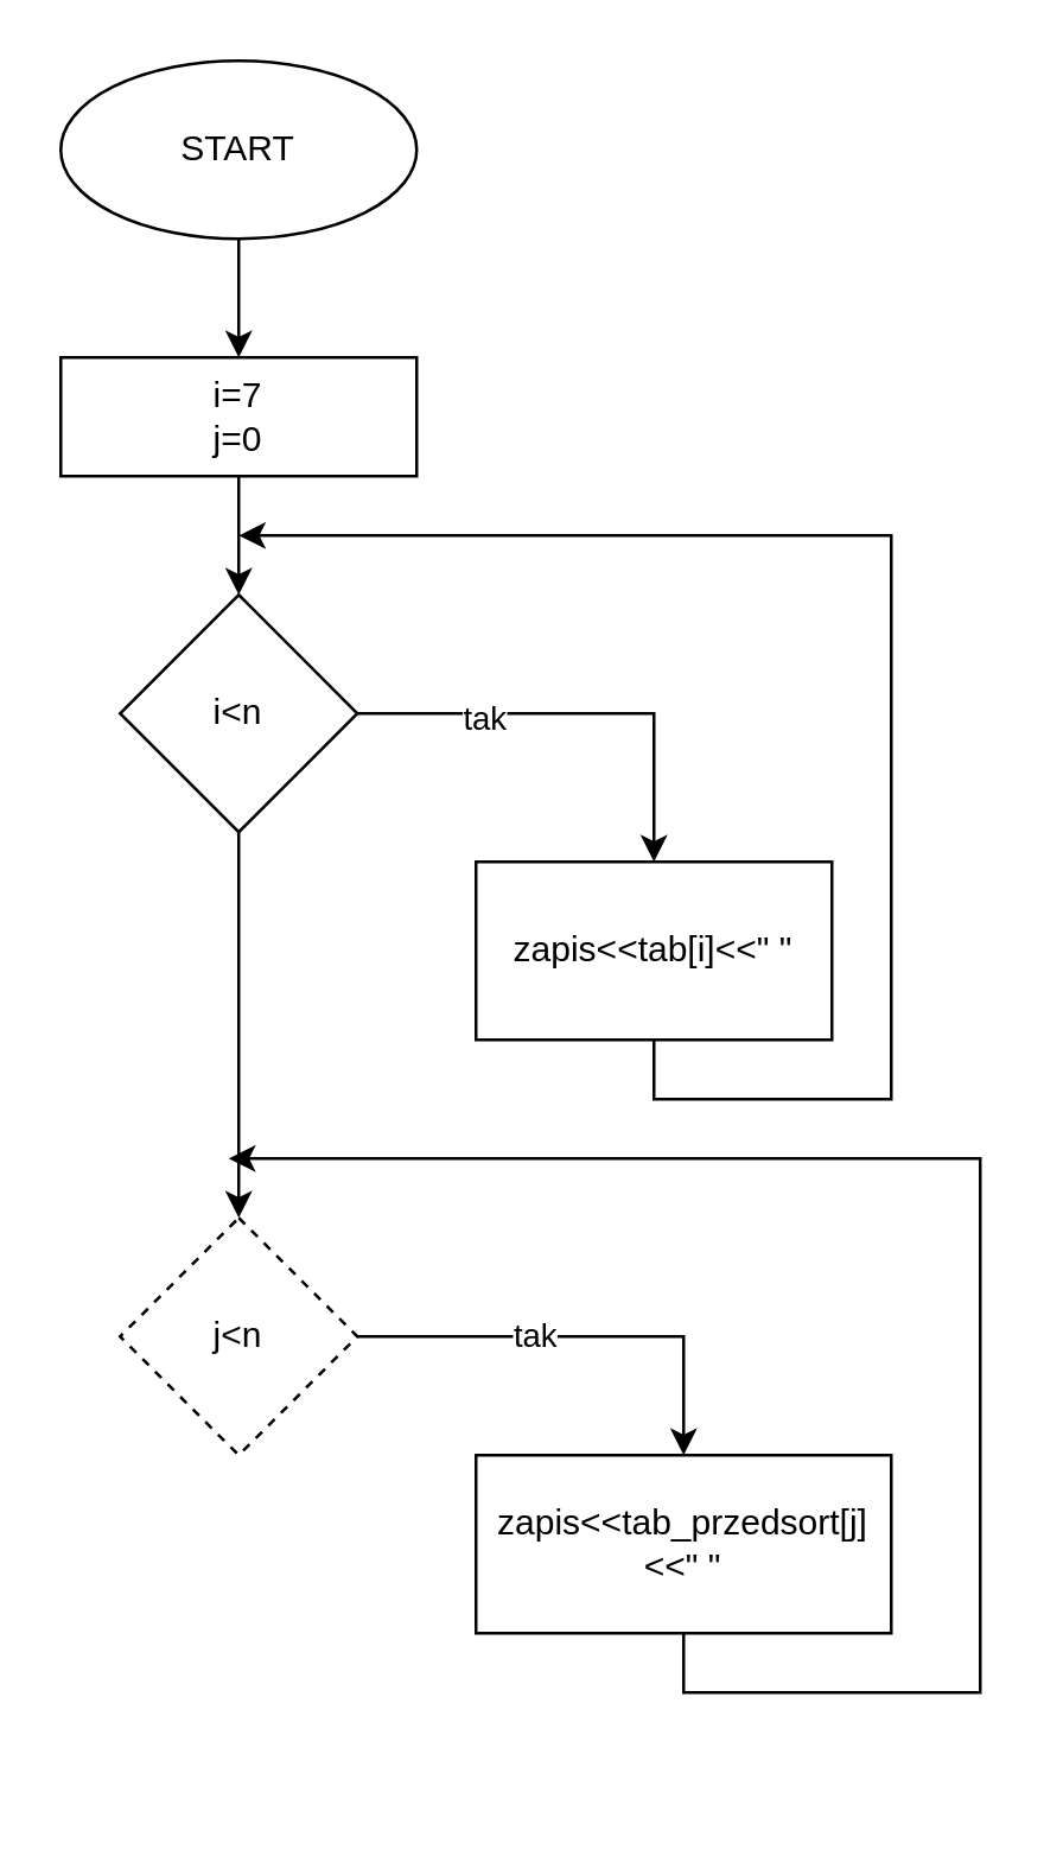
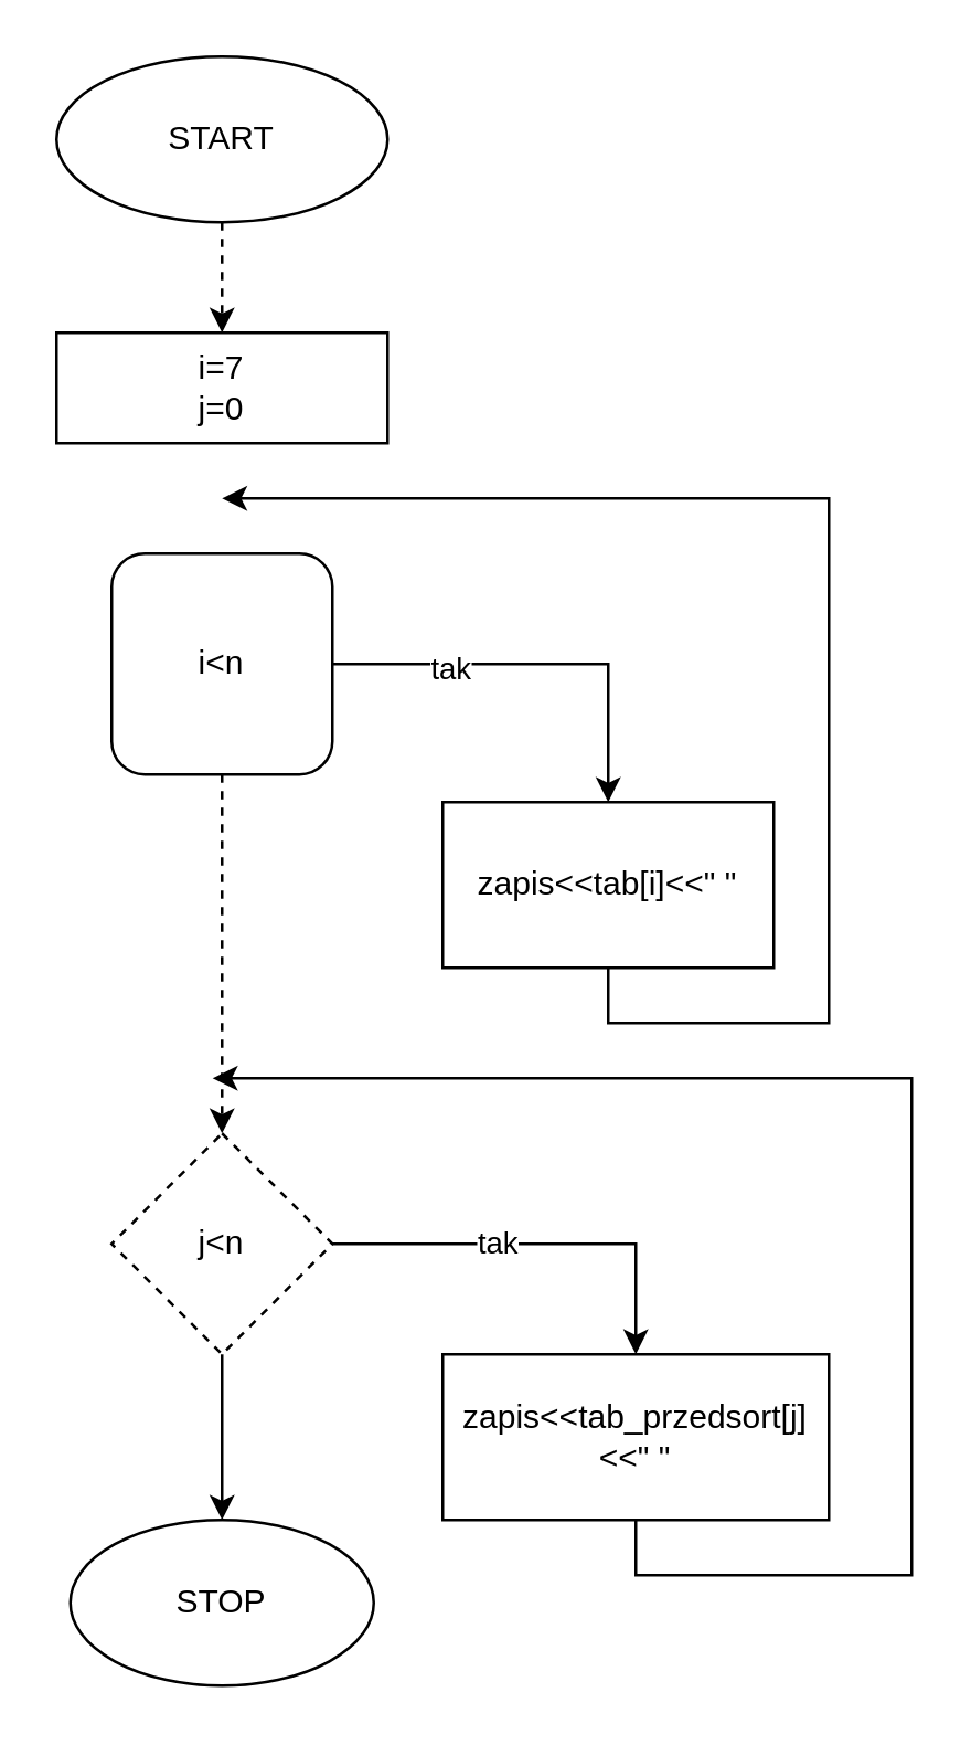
  <mxCell id="0" />
  <mxCell id="1" parent="0" />
- <mxCell id="2" value="" style="edgeStyle=orthogonalEdgeStyle;rounded=0;orthogonalLoop=1;jettySize=auto;html=1;" edge="1" parent="1" source="3" target="5"><mxGeometry relative="1" as="geometry" /></mxCell>
+ <mxCell id="2" value="" style="edgeStyle=orthogonalEdgeStyle;rounded=0;orthogonalLoop=1;jettySize=auto;html=1;dashed=1;" edge="1" parent="1" source="3" target="5"><mxGeometry relative="1" as="geometry" /></mxCell>
  <mxCell id="3" value="START" style="ellipse;whiteSpace=wrap;html=1;" vertex="1" parent="1"><mxGeometry x="20" y="20" width="120" height="60" as="geometry" /></mxCell>
- <mxCell id="4" value="" style="edgeStyle=orthogonalEdgeStyle;rounded=0;orthogonalLoop=1;jettySize=auto;html=1;" edge="1" parent="1" source="5" target="9"><mxGeometry relative="1" as="geometry" /></mxCell>
  <mxCell id="5" value="i=7&lt;br&gt;j=0" style="whiteSpace=wrap;html=1;" vertex="1" parent="1"><mxGeometry x="20" y="120" width="120" height="40" as="geometry" /></mxCell>
  <mxCell id="6" value="" style="edgeStyle=orthogonalEdgeStyle;rounded=0;orthogonalLoop=1;jettySize=auto;html=1;" edge="1" parent="1" source="9" target="11"><mxGeometry relative="1" as="geometry" /></mxCell>
  <mxCell id="7" value="tak" style="edgeLabel;html=1;align=center;verticalAlign=middle;resizable=0;points=[];" vertex="1" connectable="0" parent="6"><mxGeometry x="-0.436" y="-1" relative="1" as="geometry"><mxPoint as="offset" /></mxGeometry></mxCell>
- <mxCell id="8" value="" style="edgeStyle=orthogonalEdgeStyle;rounded=0;orthogonalLoop=1;jettySize=auto;html=1;" edge="1" parent="1" source="9" target="14"><mxGeometry relative="1" as="geometry" /></mxCell>
- <mxCell id="9" value="i&amp;lt;n" style="rhombus;whiteSpace=wrap;html=1;" vertex="1" parent="1"><mxGeometry x="40" y="200" width="80" height="80" as="geometry" /></mxCell>
+ <mxCell id="8" value="" style="edgeStyle=orthogonalEdgeStyle;rounded=0;orthogonalLoop=1;jettySize=auto;html=1;dashed=1;" edge="1" parent="1" source="9" target="14"><mxGeometry relative="1" as="geometry" /></mxCell>
+ <mxCell id="9" value="i&amp;lt;n" style="whiteSpace=wrap;html=1;rounded=1;" vertex="1" parent="1"><mxGeometry x="40" y="200" width="80" height="80" as="geometry" /></mxCell>
  <mxCell id="10" style="edgeStyle=orthogonalEdgeStyle;rounded=0;orthogonalLoop=1;jettySize=auto;html=1;" edge="1" parent="1" source="11"><mxGeometry relative="1" as="geometry"><mxPoint x="80" y="180" as="targetPoint" /><Array as="points"><mxPoint x="220" y="370" /><mxPoint x="300" y="370" /><mxPoint x="300" y="180" /><mxPoint x="80" y="180" /></Array></mxGeometry></mxCell>
  <mxCell id="11" value="zapis&amp;lt;&amp;lt;tab[i]&amp;lt;&amp;lt;&quot; &quot;" style="whiteSpace=wrap;html=1;" vertex="1" parent="1"><mxGeometry x="160" y="290" width="120" height="60" as="geometry" /></mxCell>
  <mxCell id="12" value="tak" style="edgeStyle=orthogonalEdgeStyle;rounded=0;orthogonalLoop=1;jettySize=auto;html=1;" edge="1" parent="1" source="14" target="16"><mxGeometry x="-0.2" relative="1" as="geometry"><Array as="points"><mxPoint x="230" y="450" /></Array><mxPoint as="offset" /></mxGeometry></mxCell>
+ <mxCell id="13" style="edgeStyle=orthogonalEdgeStyle;rounded=0;orthogonalLoop=1;jettySize=auto;html=1;" edge="1" parent="1" source="14" target="17"><mxGeometry relative="1" as="geometry"><mxPoint x="80" y="590" as="targetPoint" /></mxGeometry></mxCell>
  <mxCell id="14" value="j&amp;lt;n" style="rhombus;whiteSpace=wrap;html=1;dashed=1;" vertex="1" parent="1"><mxGeometry x="40" y="410" width="80" height="80" as="geometry" /></mxCell>
  <mxCell id="15" style="edgeStyle=orthogonalEdgeStyle;rounded=0;orthogonalLoop=1;jettySize=auto;html=1;" edge="1" parent="1" source="16"><mxGeometry relative="1" as="geometry"><mxPoint x="76.571" y="390" as="targetPoint" /><Array as="points"><mxPoint x="230" y="570" /><mxPoint x="330" y="570" /><mxPoint x="330" y="390" /></Array></mxGeometry></mxCell>
  <mxCell id="16" value="zapis&amp;lt;&amp;lt;tab_przedsort[j]&amp;lt;&amp;lt;&quot; &quot;" style="whiteSpace=wrap;html=1;" vertex="1" parent="1"><mxGeometry x="160" y="490" width="140" height="60" as="geometry" /></mxCell>
+ <mxCell id="17" value="STOP" style="ellipse;whiteSpace=wrap;html=1;" vertex="1" parent="1"><mxGeometry x="25" y="550" width="110" height="60" as="geometry" /></mxCell>
